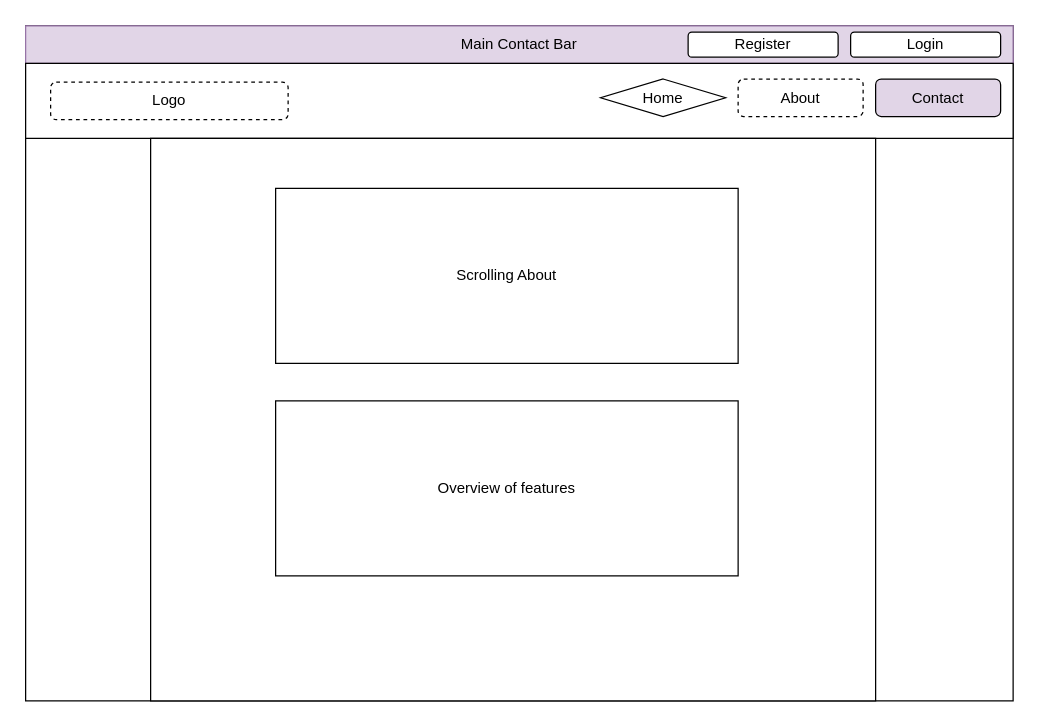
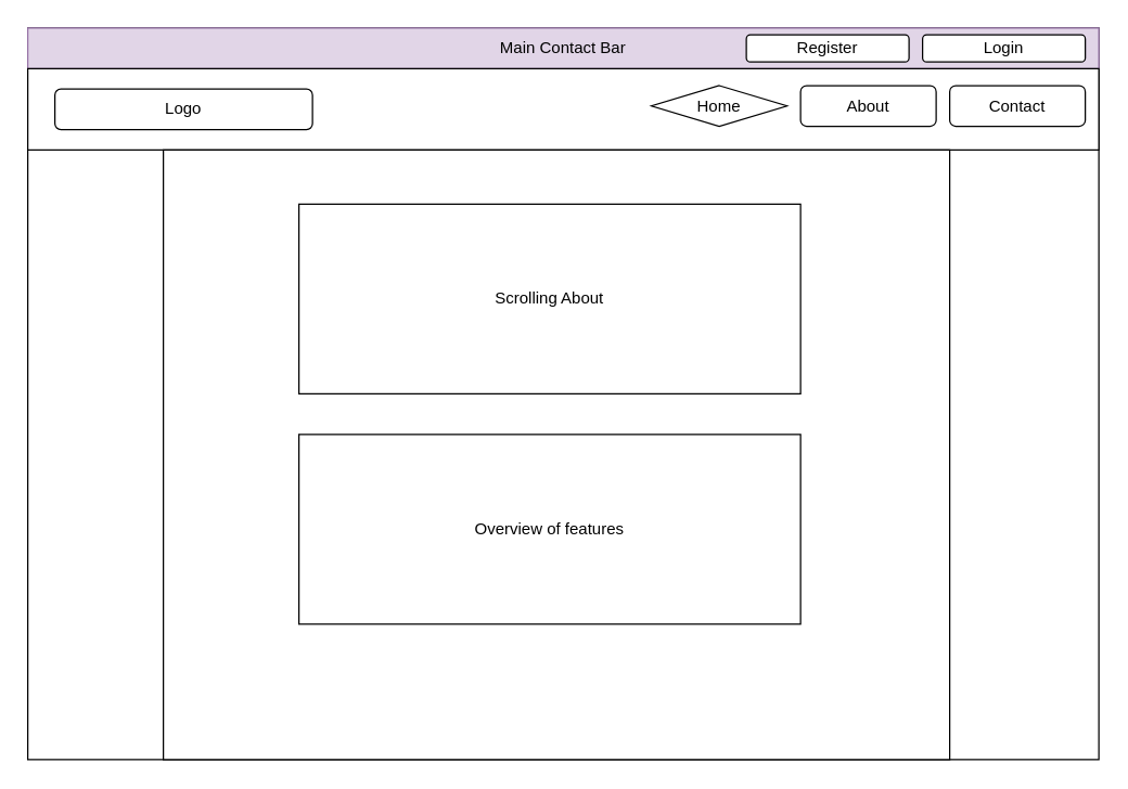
  <mxCell id="0" />
  <mxCell id="1" parent="0" />
  <mxCell id="2" value="" style="rounded=0;whiteSpace=wrap;html=1;" vertex="1" parent="1"><mxGeometry x="20" y="20" width="790" height="540" as="geometry" /></mxCell>
  <mxCell id="3" value="Main Contact Bar" style="rounded=0;whiteSpace=wrap;html=1;fillColor=#e1d5e7;strokeColor=#9673a6;" vertex="1" parent="1"><mxGeometry x="20" y="20" width="790" height="30" as="geometry" /></mxCell>
  <mxCell id="4" value="" style="rounded=0;whiteSpace=wrap;html=1;" vertex="1" parent="1"><mxGeometry x="20" y="50" width="790" height="60" as="geometry" /></mxCell>
  <mxCell id="5" value="" style="rounded=0;whiteSpace=wrap;html=1;" vertex="1" parent="1"><mxGeometry x="120" y="110" width="580" height="450" as="geometry" /></mxCell>
  <mxCell id="6" value="Scrolling About" style="rounded=0;whiteSpace=wrap;html=1;" vertex="1" parent="1"><mxGeometry x="220" y="150" width="370" height="140" as="geometry" /></mxCell>
  <mxCell id="7" value="Overview of features" style="rounded=0;whiteSpace=wrap;html=1;" vertex="1" parent="1"><mxGeometry x="220" y="320" width="370" height="140" as="geometry" /></mxCell>
- <mxCell id="8" value="Logo" style="rounded=1;whiteSpace=wrap;html=1;dashed=1;" vertex="1" parent="1"><mxGeometry x="40" y="65" width="190" height="30" as="geometry" /></mxCell>
+ <mxCell id="8" value="Logo" style="rounded=1;whiteSpace=wrap;html=1;" vertex="1" parent="1"><mxGeometry x="40" y="65" width="190" height="30" as="geometry" /></mxCell>
  <mxCell id="9" value="Home" style="rhombus;whiteSpace=wrap;html=1;" vertex="1" parent="1"><mxGeometry x="480" y="62.5" width="100" height="30" as="geometry" /></mxCell>
  <mxCell id="10" value="Login" style="rounded=1;whiteSpace=wrap;html=1;" vertex="1" parent="1"><mxGeometry x="680" y="25" width="120" height="20" as="geometry" /></mxCell>
  <mxCell id="11" value="Register" style="rounded=1;whiteSpace=wrap;html=1;" vertex="1" parent="1"><mxGeometry x="550" y="25" width="120" height="20" as="geometry" /></mxCell>
- <mxCell id="12" value="About" style="rounded=1;whiteSpace=wrap;html=1;dashed=1;" vertex="1" parent="1"><mxGeometry x="590" y="62.5" width="100" height="30" as="geometry" /></mxCell>
- <mxCell id="13" value="Contact" style="rounded=1;whiteSpace=wrap;html=1;fillColor=#e1d5e7;" vertex="1" parent="1"><mxGeometry x="700" y="62.5" width="100" height="30" as="geometry" /></mxCell>
+ <mxCell id="12" value="About" style="rounded=1;whiteSpace=wrap;html=1;" vertex="1" parent="1"><mxGeometry x="590" y="62.5" width="100" height="30" as="geometry" /></mxCell>
+ <mxCell id="13" value="Contact" style="rounded=1;whiteSpace=wrap;html=1;" vertex="1" parent="1"><mxGeometry x="700" y="62.5" width="100" height="30" as="geometry" /></mxCell>
